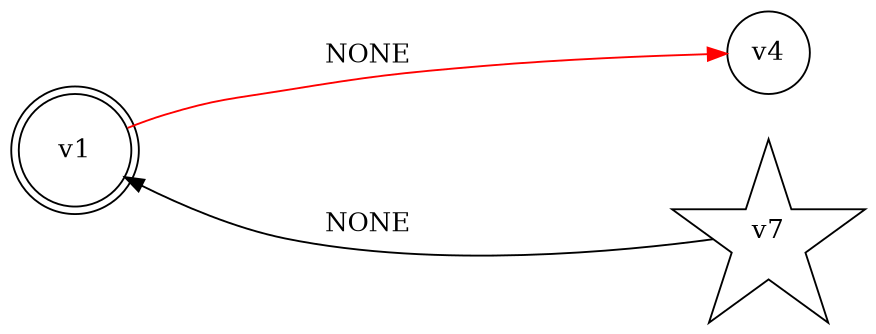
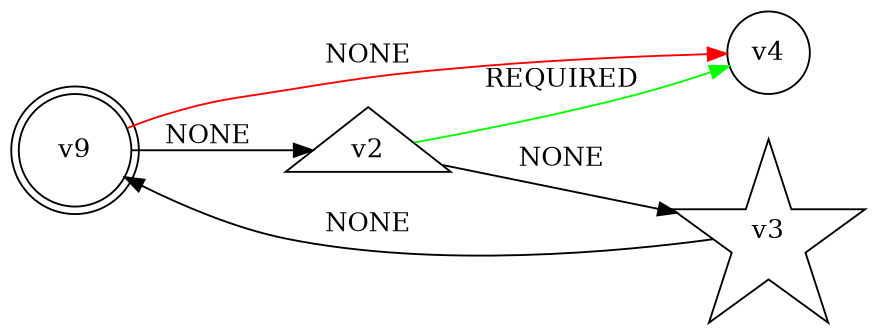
  digraph {
    rankdir=LR
    edge [attribute=NONE color=black]
-   n1 [attribute=PROTECTION label=v1 shape=doublecircle]
+   n1 [attribute=PROTECTION label=v9 shape=doublecircle]
+   n2 [attribute=DANGER label=v2 shape=triangle]
    n3 [attribute=NONE label=v4 shape=circle]
-   n4 [attribute=TREASURE label=v7 shape=star]
+   n4 [attribute=TREASURE label=v3 shape=star]
+   n1 -> n2 [label=NONE]
    n1 -> n3 [attribute=MUSTNOT color=red label=NONE]
+   n2 -> n3 [attribute=REQUIRED color=green label=REQUIRED]
+   n2 -> n4 [label=NONE]
    n4 -> n1 [label=NONE]
  }
